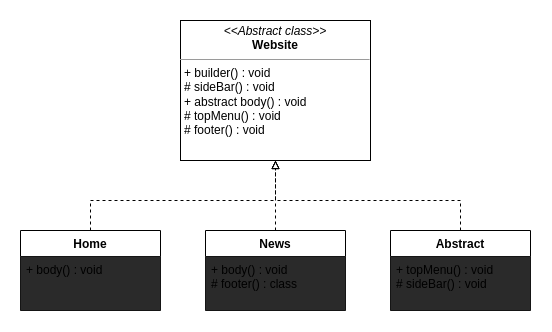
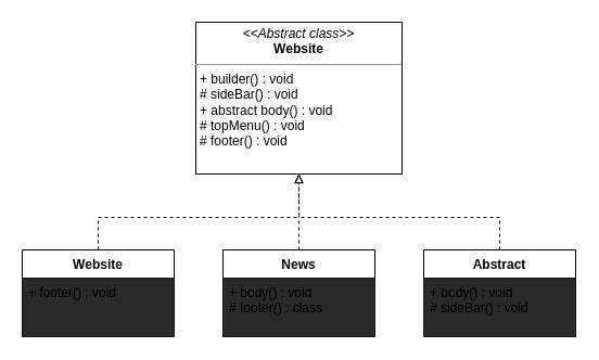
  <mxCell id="0" />
  <mxCell id="1" parent="0" />
  <mxCell id="2" value="&lt;p style=&quot;margin: 0px ; margin-top: 4px ; text-align: center&quot;&gt;&lt;i&gt;&amp;lt;&amp;lt;Abstract class&amp;gt;&amp;gt;&lt;/i&gt;&lt;br&gt;&lt;b&gt;Website&lt;br&gt;&lt;/b&gt;&lt;/p&gt;&lt;hr size=&quot;1&quot;&gt;&lt;p style=&quot;margin: 0px ; margin-left: 4px&quot;&gt;+ builder() : void&lt;/p&gt;&lt;p style=&quot;margin: 0px ; margin-left: 4px&quot;&gt;# sideBar() : void&lt;/p&gt;&lt;p style=&quot;margin: 0px ; margin-left: 4px&quot;&gt;+ abstract body() : void&lt;/p&gt;&lt;p style=&quot;margin: 0px ; margin-left: 4px&quot;&gt;# topMenu() : void&lt;/p&gt;&lt;p style=&quot;margin: 0px ; margin-left: 4px&quot;&gt;# footer() : void&lt;/p&gt;" style="verticalAlign=top;align=left;overflow=fill;fontSize=12;fontFamily=Helvetica;html=1;" parent="1" vertex="1"><mxGeometry x="180" y="20" width="190" height="140" as="geometry" /></mxCell>
  <mxCell id="3" style="edgeStyle=orthogonalEdgeStyle;rounded=0;orthogonalLoop=1;jettySize=auto;html=1;dashed=1;endArrow=block;endFill=0;" parent="1" source="4" target="2" edge="1"><mxGeometry relative="1" as="geometry"><Array as="points"><mxPoint x="90" y="200" /><mxPoint x="275" y="200" /></Array></mxGeometry></mxCell>
- <mxCell id="4" value="Home" style="swimlane;fontStyle=1;align=center;verticalAlign=top;childLayout=stackLayout;horizontal=1;startSize=26;horizontalStack=0;resizeParent=1;resizeParentMax=0;resizeLast=0;collapsible=1;marginBottom=0;" parent="1" vertex="1"><mxGeometry x="20" y="230" width="140" height="80" as="geometry" /></mxCell>
- <mxCell id="5" value="+ body() : void" style="text;strokeColor=none;align=left;verticalAlign=top;spacingLeft=4;spacingRight=4;overflow=hidden;rotatable=0;points=[[0,0.5],[1,0.5]];portConstraint=eastwest;fillColor=#2a2a2a;" parent="4" vertex="1"><mxGeometry y="26" width="140" height="54" as="geometry" /></mxCell>
+ <mxCell id="4" value="Website" style="swimlane;fontStyle=1;align=center;verticalAlign=top;childLayout=stackLayout;horizontal=1;startSize=26;horizontalStack=0;resizeParent=1;resizeParentMax=0;resizeLast=0;collapsible=1;marginBottom=0;" parent="1" vertex="1"><mxGeometry x="20" y="230" width="140" height="80" as="geometry" /></mxCell>
+ <mxCell id="5" value="+ footer() : void" style="text;strokeColor=none;align=left;verticalAlign=top;spacingLeft=4;spacingRight=4;overflow=hidden;rotatable=0;points=[[0,0.5],[1,0.5]];portConstraint=eastwest;fillColor=#2a2a2a;" parent="4" vertex="1"><mxGeometry y="26" width="140" height="54" as="geometry" /></mxCell>
  <mxCell id="6" style="edgeStyle=orthogonalEdgeStyle;rounded=0;orthogonalLoop=1;jettySize=auto;html=1;dashed=1;endArrow=block;endFill=0;" parent="1" source="7" target="2" edge="1"><mxGeometry relative="1" as="geometry" /></mxCell>
  <mxCell id="7" value="News" style="swimlane;fontStyle=1;align=center;verticalAlign=top;childLayout=stackLayout;horizontal=1;startSize=26;horizontalStack=0;resizeParent=1;resizeParentMax=0;resizeLast=0;collapsible=1;marginBottom=0;" parent="1" vertex="1"><mxGeometry x="205" y="230" width="140" height="80" as="geometry" /></mxCell>
  <mxCell id="8" value="+ body() : void&#10;# footer() : class" style="text;strokeColor=none;align=left;verticalAlign=top;spacingLeft=4;spacingRight=4;overflow=hidden;rotatable=0;points=[[0,0.5],[1,0.5]];portConstraint=eastwest;fillColor=#2a2a2a;" parent="7" vertex="1"><mxGeometry y="26" width="140" height="54" as="geometry" /></mxCell>
  <mxCell id="9" style="edgeStyle=orthogonalEdgeStyle;rounded=0;orthogonalLoop=1;jettySize=auto;html=1;dashed=1;endArrow=block;endFill=0;" parent="1" source="10" target="2" edge="1"><mxGeometry relative="1" as="geometry"><Array as="points"><mxPoint x="460" y="200" /><mxPoint x="275" y="200" /></Array></mxGeometry></mxCell>
  <mxCell id="10" value="Abstract" style="swimlane;fontStyle=1;align=center;verticalAlign=top;childLayout=stackLayout;horizontal=1;startSize=26;horizontalStack=0;resizeParent=1;resizeParentMax=0;resizeLast=0;collapsible=1;marginBottom=0;" parent="1" vertex="1"><mxGeometry x="390" y="230" width="140" height="80" as="geometry" /></mxCell>
- <mxCell id="11" value="+ topMenu() : void&#10;# sideBar() : void" style="text;strokeColor=none;align=left;verticalAlign=top;spacingLeft=4;spacingRight=4;overflow=hidden;rotatable=0;points=[[0,0.5],[1,0.5]];portConstraint=eastwest;fillColor=#2a2a2a;" parent="10" vertex="1"><mxGeometry y="26" width="140" height="54" as="geometry" /></mxCell>
+ <mxCell id="11" value="+ body() : void&#10;# sideBar() : void" style="text;strokeColor=none;align=left;verticalAlign=top;spacingLeft=4;spacingRight=4;overflow=hidden;rotatable=0;points=[[0,0.5],[1,0.5]];portConstraint=eastwest;fillColor=#2a2a2a;" parent="10" vertex="1"><mxGeometry y="26" width="140" height="54" as="geometry" /></mxCell>
